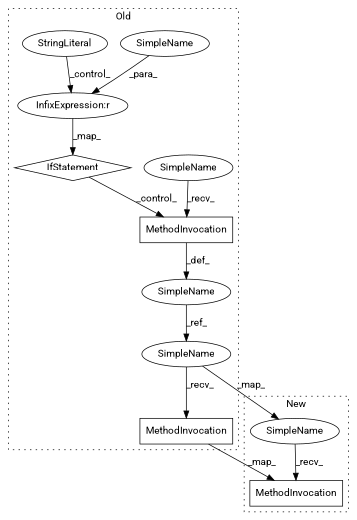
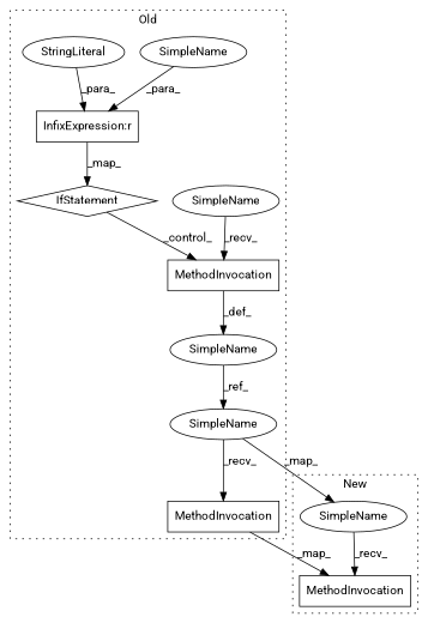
  digraph {
    fontname=Roboto
    node [a=42 fontname=Roboto l="13,1" shape=ellipse]
    edge [fontname=Roboto]
    n1 [a=25 l="4,10" label=IfStatement s="87382,87417" shape=diamond]
    n2 [a=32 l=34 label=MethodInvocation s=87649 shape=box]
    n3 [a=32 label=MethodInvocation s="87970,87986" shape=box]
    n4 [l=10 label=SimpleName s=87638]
    n5 [l=22 label=SimpleName s=87947]
    n6 [l=23 label=SimpleName s=87386]
    n7 [l=22 label=SimpleName s=87613]
    n8 [a=45 l=4 label=StringLiteral s=87413]
-   n9 [a=27 l=4 label="InfixExpression:r" s=87409]
+   n9 [a=27 l=4 label="InfixExpression:r" s=87409 shape=box]
    n10 [a=32 label=MethodInvocation s="87350,87366" shape=box]
    n11 [l=10 label=SimpleName s=87339]
    subgraph cluster_1 {
      label=Old
      style=dotted
      n1
      n2
      n3
      n4
      n5
      n6
      n7
      n8
      n9
    }
    subgraph cluster_2 {
      label=New
      style=dotted
      n10
      n11
    }
    n1 -> n2 [label=_control_]
    n2 -> n7 [label=_def_]
    n3 -> n10 [label=_map_]
    n4 -> n2 [label=_recv_]
    n5 -> n3 [label=_recv_]
    n5 -> n11 [label=_map_]
    n6 -> n9 [label=_para_]
    n7 -> n5 [label=_ref_]
-   n8 -> n9 [label=_control_]
+   n8 -> n9 [label=_para_]
    n9 -> n1 [label=_map_]
    n11 -> n10 [label=_recv_]
  }
